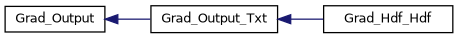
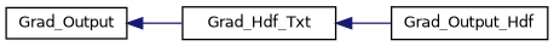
  digraph {
    rankdir=LR
    node [color=black fillcolor=white fontname=Helvetica fontsize=10 shape=record style=filled]
    edge [color=midnightblue dir=back fontname=Helvetica fontsize=10 labelfontname=Helvetica labelfontsize=10 style=solid]
    n1 [height=0.2 label=Grad_Output width=0.4]
-   n2 [height=0.2 label=Grad_Output_Txt width=0.4]
-   n3 [height=0.2 label=Grad_Hdf_Hdf width=0.4]
+   n2 [height=0.2 label=Grad_Hdf_Txt width=0.4]
+   n3 [height=0.2 label=Grad_Output_Hdf width=0.4]
    n1 -> n2
    n2 -> n3
  }
